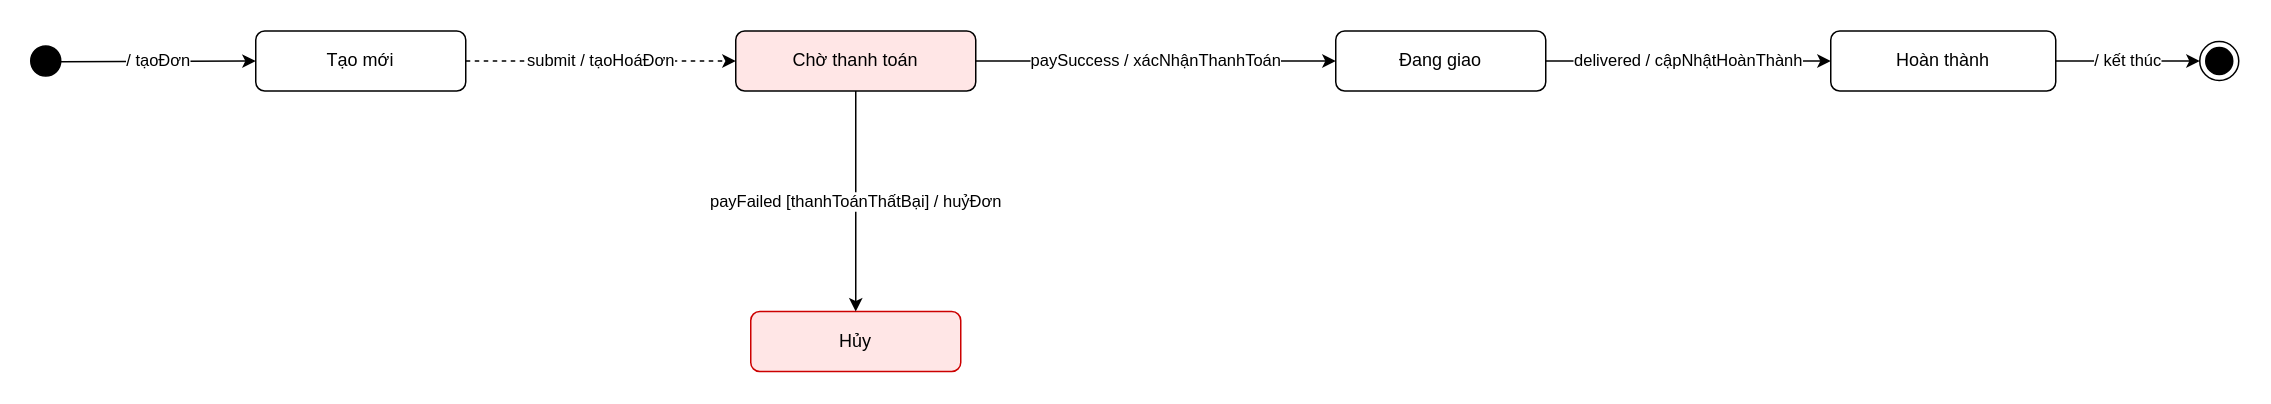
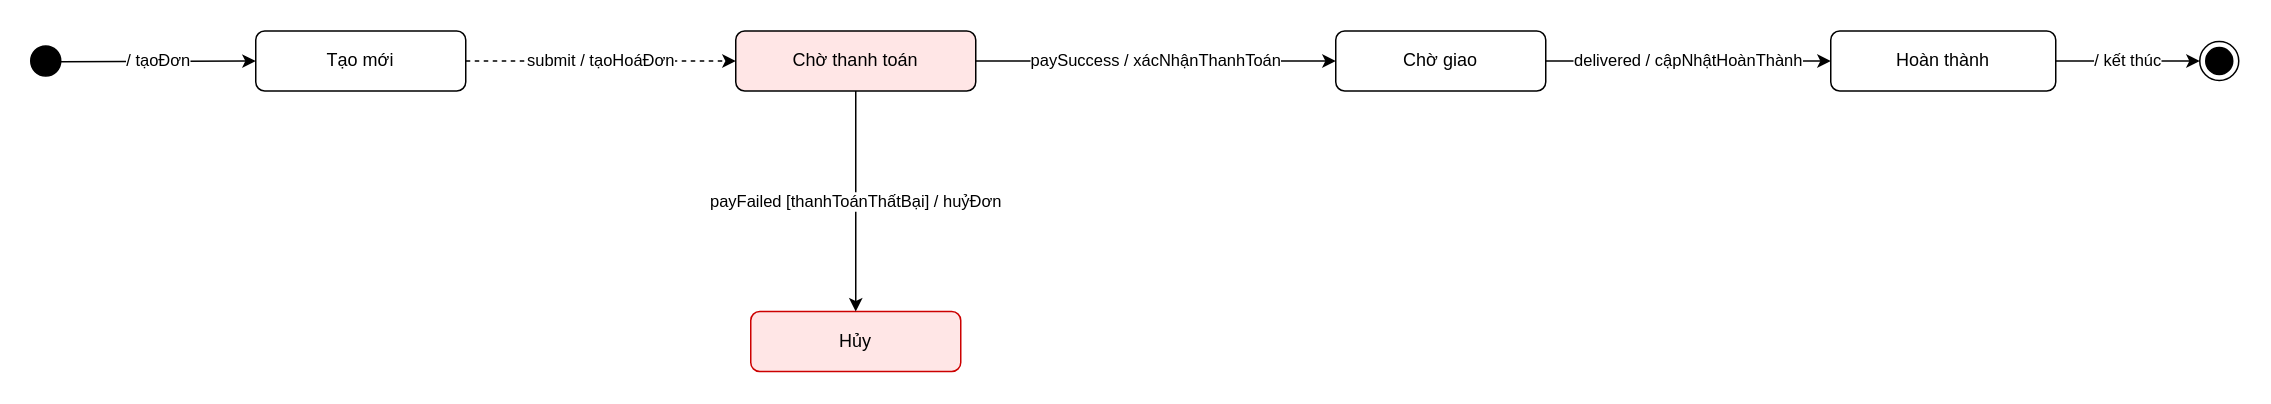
  <mxCell id="0" />
  <mxCell id="1" parent="0" />
  <mxCell id="2" value="" style="ellipse;fillColor=strokeColor;html=1;" parent="1" vertex="1"><mxGeometry x="20" y="30" width="20" height="20" as="geometry" /></mxCell>
  <mxCell id="3" value="Tạo mới" style="rounded=1;whiteSpace=wrap;html=1;" parent="1" vertex="1"><mxGeometry x="170" y="20" width="140" height="40" as="geometry" /></mxCell>
  <mxCell id="4" value="Chờ thanh toán" style="rounded=1;whiteSpace=wrap;html=1;fillColor=#ffe6e6;" parent="1" vertex="1"><mxGeometry x="490" y="20" width="160" height="40" as="geometry" /></mxCell>
- <mxCell id="5" value="Đang giao" style="rounded=1;whiteSpace=wrap;html=1;" parent="1" vertex="1"><mxGeometry x="890" y="20" width="140" height="40" as="geometry" /></mxCell>
+ <mxCell id="5" value="Chờ giao" style="rounded=1;whiteSpace=wrap;html=1;" parent="1" vertex="1"><mxGeometry x="890" y="20" width="140" height="40" as="geometry" /></mxCell>
  <mxCell id="6" value="Hoàn thành" style="rounded=1;whiteSpace=wrap;html=1;" parent="1" vertex="1"><mxGeometry x="1220" y="20" width="150" height="40" as="geometry" /></mxCell>
  <mxCell id="7" value="Hủy" style="rounded=1;whiteSpace=wrap;html=1;fillColor=#ffe6e6;strokeColor=#cc0000;" parent="1" vertex="1"><mxGeometry x="500" y="207" width="140" height="40" as="geometry" /></mxCell>
  <mxCell id="8" value="" style="ellipse;html=1;shape=endState;fillColor=strokeColor;" parent="1" vertex="1"><mxGeometry x="1466" y="27" width="26" height="26" as="geometry" /></mxCell>
  <mxCell id="9" value="/ tạoĐơn" style="endArrow=classic;html=1;" parent="1" source="2" target="3" edge="1"><mxGeometry relative="1" as="geometry" /></mxCell>
  <mxCell id="10" value="submit / tạoHoáĐơn" style="endArrow=classic;html=1;dashed=1;" parent="1" source="3" target="4" edge="1"><mxGeometry relative="1" as="geometry" /></mxCell>
  <mxCell id="11" value="paySuccess / xácNhậnThanhToán" style="endArrow=classic;html=1;" parent="1" source="4" target="5" edge="1"><mxGeometry relative="1" as="geometry" /></mxCell>
  <mxCell id="12" value="payFailed [thanhToánThấtBại] / huỷĐơn" style="endArrow=classic;html=1;" parent="1" source="4" target="7" edge="1"><mxGeometry relative="1" as="geometry" /></mxCell>
  <mxCell id="13" value="delivered / cậpNhậtHoànThành" style="endArrow=classic;html=1;" parent="1" source="5" target="6" edge="1"><mxGeometry relative="1" as="geometry" /></mxCell>
  <mxCell id="14" value="/ kết thúc" style="endArrow=classic;html=1;" parent="1" source="6" target="8" edge="1"><mxGeometry relative="1" as="geometry" /></mxCell>
